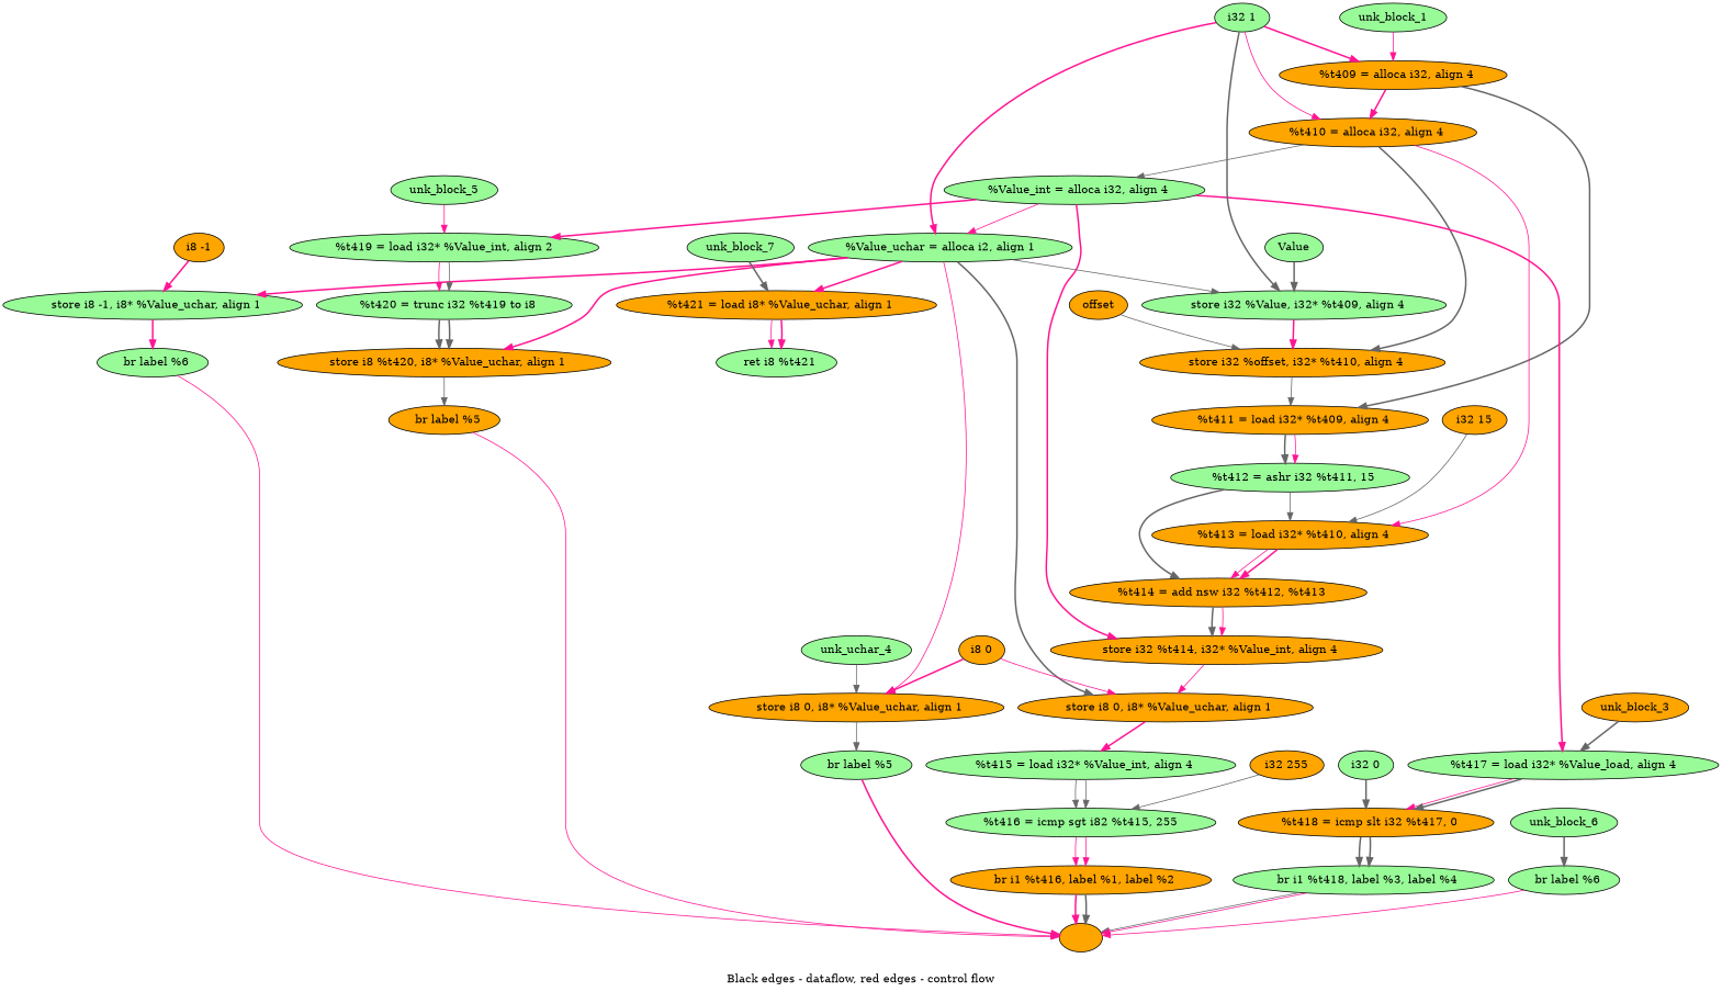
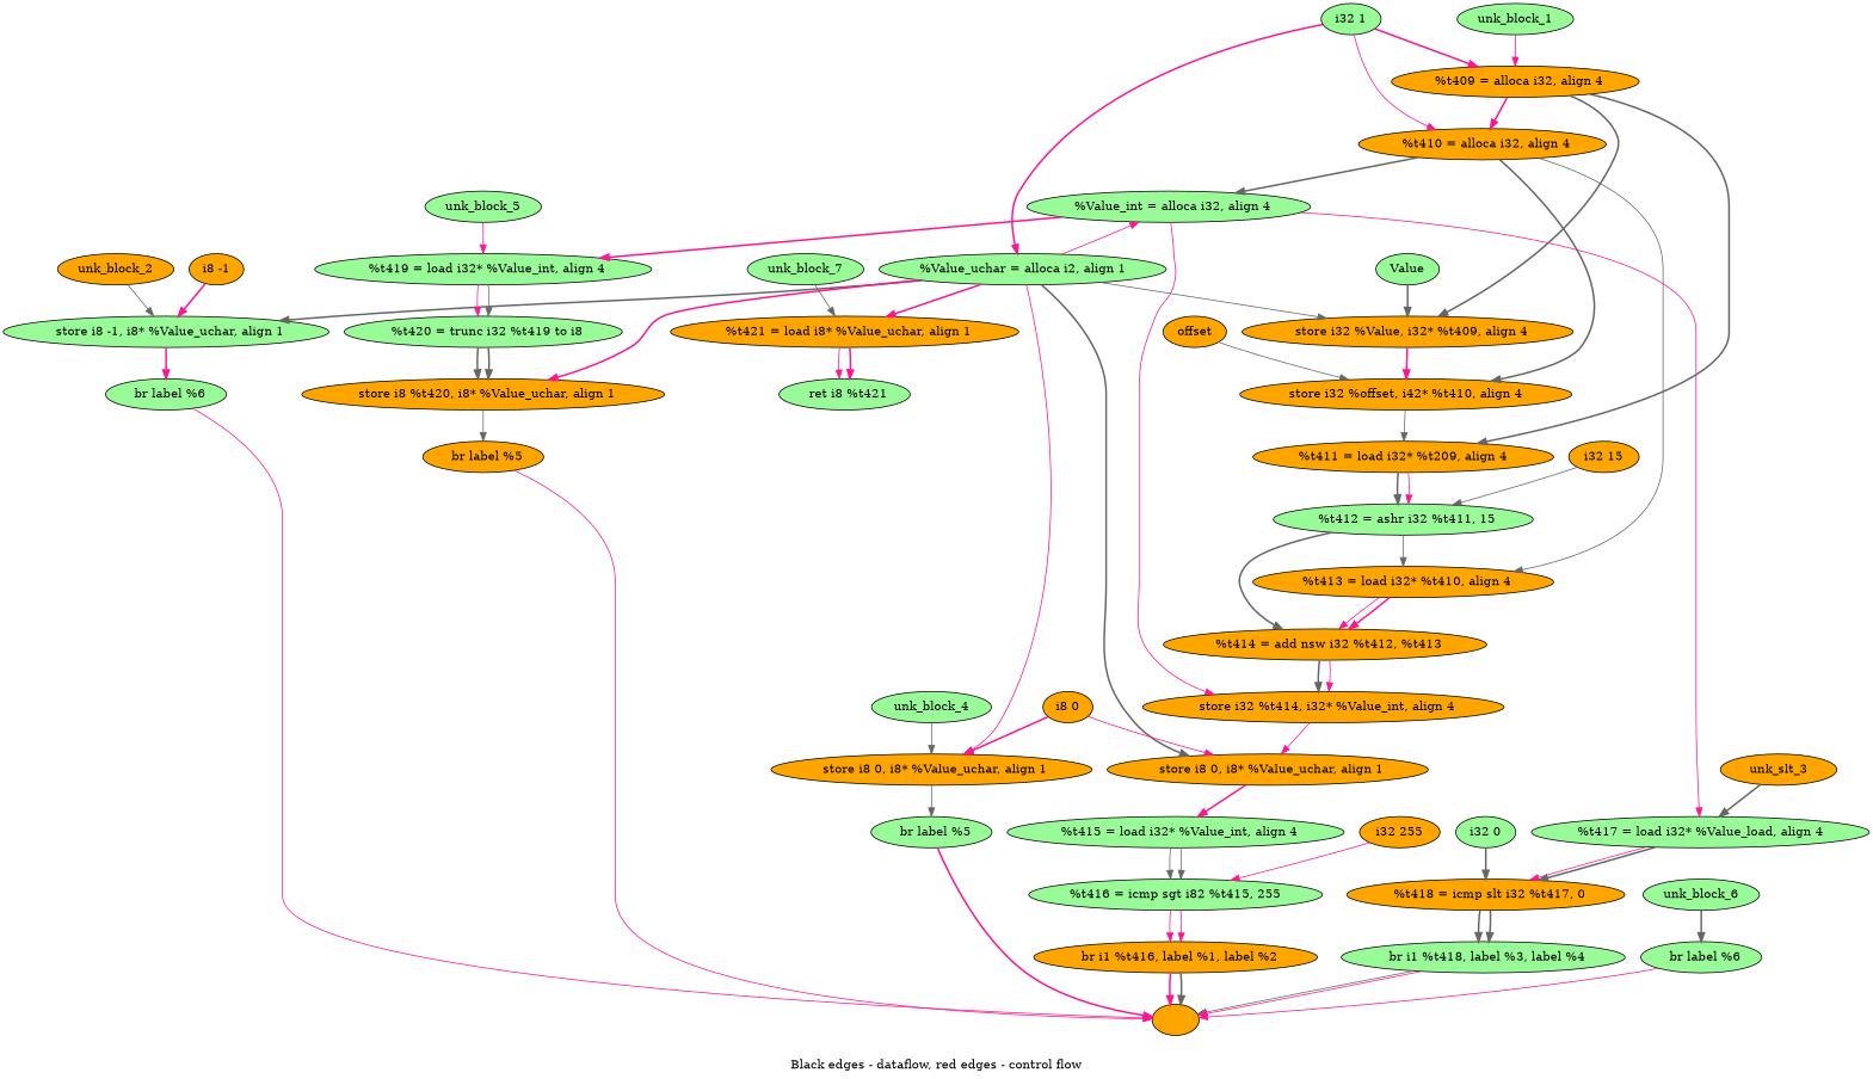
  digraph {
    compound=true
    label="Black edges - dataflow, red edges - control flow"
    node [fillcolor=palegreen style=filled]
    edge [color=deeppink style=solid]
    n1 [fillcolor=orange label="  %t409 = alloca i32, align 4"]
    n2 [fillcolor=orange label="  %t410 = alloca i32, align 4"]
-   n3 [label="  store i32 %Value, i32* %t409, align 4"]
-   n4 [fillcolor=orange label="  %t411 = load i32* %t409, align 4"]
+   n3 [fillcolor=orange label="  store i32 %Value, i32* %t409, align 4"]
+   n4 [fillcolor=orange label="%t411 = load i32* %t209, align 4"]
    n5 [label="  %Value_int = alloca i32, align 4"]
-   n6 [fillcolor=orange label="  store i32 %offset, i32* %t410, align 4"]
+   n6 [fillcolor=orange label="store i32 %offset, i42* %t410, align 4"]
    n7 [fillcolor=orange label="  %t413 = load i32* %t410, align 4"]
    n8 [label="  %t412 = ashr i32 %t411, 15"]
    n9 [label="%Value_uchar = alloca i2, align 1"]
    n10 [fillcolor=orange label="  store i32 %t414, i32* %Value_int, align 4"]
    n11 [label="%t417 = load i32* %Value_load, align 4"]
-   n12 [label="%t419 = load i32* %Value_int, align 2"]
+   n12 [label="  %t419 = load i32* %Value_int, align 4"]
    n13 [fillcolor=orange label="  %t414 = add nsw i32 %t412, %t413"]
    n14 [fillcolor=orange label="  store i8 0, i8* %Value_uchar, align 1"]
    n15 [label="  store i8 -1, i8* %Value_uchar, align 1"]
    n16 [fillcolor=orange label="  store i8 0, i8* %Value_uchar, align 1"]
    n17 [fillcolor=orange label="  store i8 %t420, i8* %Value_uchar, align 1"]
    n18 [fillcolor=orange label="  %t421 = load i8* %Value_uchar, align 1"]
    n19 [label="  %t415 = load i32* %Value_int, align 4"]
    n20 [label="%t416 = icmp sgt i82 %t415, 255"]
    n21 [fillcolor=orange label="  %t418 = icmp slt i32 %t417, 0"]
    n22 [label="  %t420 = trunc i32 %t419 to i8"]
    n23 [label="  br label %6"]
    n24 [label="  br label %5"]
    n25 [fillcolor=orange label="  br label %5"]
    n26 [label="  ret i8 %t421"]
    n27 [fillcolor=orange label="  br i1 %t416, label %1, label %2"]
    "" [fillcolor=orange]
    unk_block_1
    "i32 1"
    Value
    offset [fillcolor=orange]
    "i32 15" [fillcolor=orange]
    "i8 0" [fillcolor=orange]
    "i32 255" [fillcolor=orange]
+   unk_block_2 [fillcolor=orange]
    "i8 -1" [fillcolor=orange]
    n38 [label="  br i1 %t418, label %3, label %4"]
-   unk_block_3 [fillcolor=orange]
+   unk_block_3 [fillcolor=orange label=unk_slt_3]
    "i32 0"
-   unk_block_4 [label=unk_uchar_4]
+   unk_block_4
    unk_block_5
    n43 [label="  br label %6"]
    unk_block_6
    unk_block_7
    n1 -> n2 [style=bold weight=2]
-   "i32 1" -> n3 [color=gray40 style=bold]
+   n1 -> n3 [color=gray40 style=bold]
    n1 -> n4 [color=gray40 style=bold]
-   n2 -> n5 [color=gray40 weight=2]
+   n2 -> n5 [color=gray40 style=bold weight=2]
    n2 -> n6 [color=gray40 style=bold]
-   n2 -> n7
+   n2 -> n7 [color=gray40]
    n3 -> n6 [style=bold weight=2]
    n4 -> n8 [color=gray40 style=bold weight=2]
    n4 -> n8
-   n5 -> n9 [weight=2]
-   n5 -> n10 [style=bold]
-   n5 -> n11 [style=bold]
+   n9 -> n5 [weight=2]
+   n5 -> n10
+   n5 -> n11
    n5 -> n12 [style=bold]
    n6 -> n4 [color=gray40 weight=2]
    n7 -> n13 [weight=2]
    n7 -> n13 [style=bold]
    n8 -> n7 [color=gray40 weight=2]
    n8 -> n13 [color=gray40 style=bold]
    n9 -> n3 [color=gray40 weight=2]
    n9 -> n14 [color=gray40 style=bold]
-   n9 -> n15 [style=bold]
+   n9 -> n15 [color=gray40 style=bold]
    n9 -> n16
    n9 -> n17 [style=bold]
    n9 -> n18 [style=bold]
    n10 -> n14 [weight=2]
    n11 -> n21 [weight=2]
    n11 -> n21 [color=gray40 style=bold]
    n12 -> n22 [weight=2]
    n12 -> n22 [color=gray40]
    n13 -> n10 [color=gray40 style=bold weight=2]
    n13 -> n10
    n14 -> n19 [style=bold weight=2]
    n15 -> n23 [style=bold weight=2]
    n16 -> n24 [color=gray40 weight=2]
    n17 -> n25 [color=gray40 weight=2]
    n18 -> n26 [weight=2]
    n18 -> n26 [style=bold]
    n19 -> n20 [color=gray40 weight=2]
    n19 -> n20 [color=gray40]
    n20 -> n27 [weight=2]
    n20 -> n27
    n21 -> n38 [color=gray40 style=bold weight=2]
    n21 -> n38 [color=gray40 style=bold]
    n22 -> n17 [color=gray40 style=bold weight=2]
    n22 -> n17 [color=gray40 style=bold]
    n23 -> ""
    n24 -> "" [style=bold]
    n25 -> ""
    n27 -> "" [style=bold]
    n27 -> "" [color=gray40 style=bold]
    unk_block_1 -> n1
    "i32 1" -> n1 [style=bold]
    "i32 1" -> n2
    "i32 1" -> n9 [style=bold]
    Value -> n3 [color=gray40 style=bold]
    offset -> n6 [color=gray40]
-   "i32 15" -> n7 [color=gray40]
+   "i32 15" -> n8 [color=gray40]
    "i8 0" -> n14
    "i8 0" -> n16 [style=bold]
-   "i32 255" -> n20 [color=gray40]
+   "i32 255" -> n20
+   unk_block_2 -> n15 [color=gray40]
    "i8 -1" -> n15 [style=bold]
    n38 -> "" [color=gray40]
    n38 -> ""
    unk_block_3 -> n11 [color=gray40 style=bold]
    "i32 0" -> n21 [color=gray40 style=bold]
    unk_block_4 -> n16 [color=gray40]
    unk_block_5 -> n12
    n43 -> ""
    unk_block_6 -> n43 [color=gray40 style=bold]
-   unk_block_7 -> n18 [color=gray40 style=bold]
+   unk_block_7 -> n18 [color=gray40]
  }
